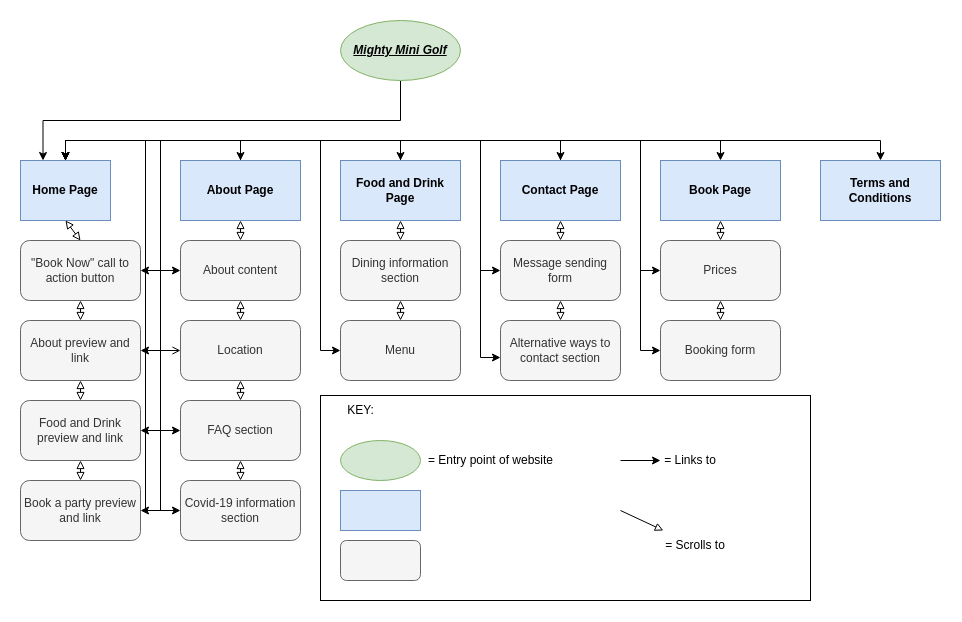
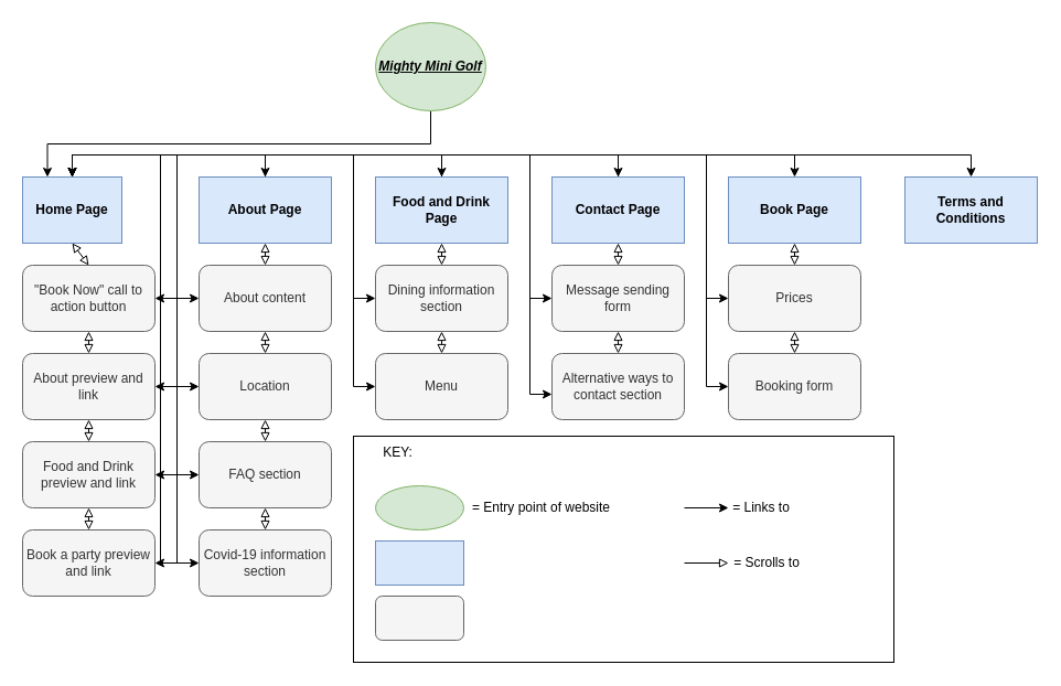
  <mxCell id="0" />
  <mxCell id="1" parent="0" />
  <mxCell id="2" value="" style="rounded=0;whiteSpace=wrap;html=1;" parent="1" vertex="1"><mxGeometry x="320" y="395" width="490" height="205" as="geometry" /></mxCell>
  <mxCell id="3" style="edgeStyle=orthogonalEdgeStyle;rounded=0;orthogonalLoop=1;jettySize=auto;html=1;exitX=0.5;exitY=1;exitDx=0;exitDy=0;endArrow=classic;endFill=1;entryX=0.25;entryY=0;entryDx=0;entryDy=0;" parent="1" source="4" target="28" edge="1"><mxGeometry relative="1" as="geometry"><mxPoint x="60" y="100" as="targetPoint" /></mxGeometry></mxCell>
- <mxCell id="4" value="&lt;b&gt;&lt;i&gt;&lt;u&gt;Mighty Mini Golf&lt;/u&gt;&lt;/i&gt;&lt;/b&gt;" style="ellipse;whiteSpace=wrap;html=1;fontFamily=Helvetica;fontSize=12;align=center;strokeColor=#82b366;fillColor=#d5e8d4;" parent="1" vertex="1"><mxGeometry x="340" y="20" width="120" height="60" as="geometry" /></mxCell>
+ <mxCell id="4" value="&lt;b&gt;&lt;i&gt;&lt;u&gt;Mighty Mini Golf&lt;/u&gt;&lt;/i&gt;&lt;/b&gt;" style="ellipse;whiteSpace=wrap;html=1;fontFamily=Helvetica;fontSize=12;align=center;strokeColor=#82b366;fillColor=#d5e8d4;" parent="1" vertex="1"><mxGeometry x="340" y="20" width="100" height="80" as="geometry" /></mxCell>
  <mxCell id="5" style="edgeStyle=orthogonalEdgeStyle;rounded=0;orthogonalLoop=1;jettySize=auto;html=1;exitX=0.5;exitY=0;exitDx=0;exitDy=0;entryX=0;entryY=0.5;entryDx=0;entryDy=0;" edge="1" parent="1" source="7" target="50"><mxGeometry relative="1" as="geometry" /></mxCell>
  <mxCell id="6" style="edgeStyle=orthogonalEdgeStyle;rounded=0;orthogonalLoop=1;jettySize=auto;html=1;exitX=0.5;exitY=0;exitDx=0;exitDy=0;entryX=0;entryY=0.617;entryDx=0;entryDy=0;entryPerimeter=0;" edge="1" parent="1" source="7" target="52"><mxGeometry relative="1" as="geometry" /></mxCell>
  <mxCell id="7" value="&lt;b&gt;Food and Drink Page&lt;/b&gt;" style="rounded=0;whiteSpace=wrap;html=1;fillColor=#dae8fc;strokeColor=#6c8ebf;" parent="1" vertex="1"><mxGeometry x="340" y="160" width="120" height="60" as="geometry" /></mxCell>
+ <mxCell id="8" style="edgeStyle=orthogonalEdgeStyle;rounded=0;orthogonalLoop=1;jettySize=auto;html=1;exitX=0.5;exitY=0;exitDx=0;exitDy=0;entryX=0;entryY=0.5;entryDx=0;entryDy=0;" edge="1" parent="1" source="10" target="46"><mxGeometry relative="1" as="geometry" /></mxCell>
  <mxCell id="9" style="edgeStyle=orthogonalEdgeStyle;rounded=0;orthogonalLoop=1;jettySize=auto;html=1;exitX=0.5;exitY=0;exitDx=0;exitDy=0;entryX=0;entryY=0.5;entryDx=0;entryDy=0;" edge="1" parent="1" source="10" target="48"><mxGeometry relative="1" as="geometry" /></mxCell>
  <mxCell id="10" value="&lt;b&gt;About Page&lt;/b&gt;" style="rounded=0;whiteSpace=wrap;html=1;fillColor=#dae8fc;strokeColor=#6c8ebf;" parent="1" vertex="1"><mxGeometry x="180" y="160" width="120" height="60" as="geometry" /></mxCell>
  <mxCell id="11" style="edgeStyle=orthogonalEdgeStyle;rounded=0;orthogonalLoop=1;jettySize=auto;html=1;exitX=0.5;exitY=0;exitDx=0;exitDy=0;entryX=0;entryY=0.5;entryDx=0;entryDy=0;" edge="1" parent="1" source="13" target="54"><mxGeometry relative="1" as="geometry" /></mxCell>
  <mxCell id="12" style="edgeStyle=orthogonalEdgeStyle;rounded=0;orthogonalLoop=1;jettySize=auto;html=1;exitX=0.5;exitY=0;exitDx=0;exitDy=0;entryX=0;entryY=0.5;entryDx=0;entryDy=0;" edge="1" parent="1" source="13" target="56"><mxGeometry relative="1" as="geometry" /></mxCell>
  <mxCell id="13" value="&lt;b&gt;Contact Page&lt;/b&gt;" style="rounded=0;whiteSpace=wrap;html=1;fillColor=#dae8fc;strokeColor=#6c8ebf;" parent="1" vertex="1"><mxGeometry x="500" y="160" width="120" height="60" as="geometry" /></mxCell>
  <mxCell id="14" style="edgeStyle=none;rounded=0;orthogonalLoop=1;jettySize=auto;html=1;exitX=0.5;exitY=1;exitDx=0;exitDy=0;endArrow=block;endFill=0;startArrow=block;startFill=0;" parent="1" source="28" edge="1"><mxGeometry relative="1" as="geometry"><mxPoint x="80" y="240" as="targetPoint" /></mxGeometry></mxCell>
  <mxCell id="15" style="edgeStyle=orthogonalEdgeStyle;rounded=0;orthogonalLoop=1;jettySize=auto;html=1;exitX=0.5;exitY=0;exitDx=0;exitDy=0;entryX=0.5;entryY=0;entryDx=0;entryDy=0;startArrow=classic;startFill=1;" parent="1" source="28" target="10" edge="1"><mxGeometry relative="1" as="geometry" /></mxCell>
  <mxCell id="16" style="edgeStyle=orthogonalEdgeStyle;rounded=0;orthogonalLoop=1;jettySize=auto;html=1;exitX=0.5;exitY=0;exitDx=0;exitDy=0;entryX=0.5;entryY=0;entryDx=0;entryDy=0;startArrow=classic;startFill=1;" parent="1" source="28" target="7" edge="1"><mxGeometry relative="1" as="geometry" /></mxCell>
  <mxCell id="17" style="edgeStyle=orthogonalEdgeStyle;rounded=0;orthogonalLoop=1;jettySize=auto;html=1;exitX=0.5;exitY=0;exitDx=0;exitDy=0;entryX=0.5;entryY=0;entryDx=0;entryDy=0;startArrow=classic;startFill=1;" parent="1" source="28" target="13" edge="1"><mxGeometry relative="1" as="geometry" /></mxCell>
  <mxCell id="18" style="edgeStyle=orthogonalEdgeStyle;rounded=0;orthogonalLoop=1;jettySize=auto;html=1;exitX=0.5;exitY=0;exitDx=0;exitDy=0;entryX=0.5;entryY=0;entryDx=0;entryDy=0;startArrow=classic;startFill=1;" parent="1" source="28" target="29" edge="1"><mxGeometry relative="1" as="geometry" /></mxCell>
  <mxCell id="19" style="edgeStyle=orthogonalEdgeStyle;rounded=0;orthogonalLoop=1;jettySize=auto;html=1;exitX=0.5;exitY=0;exitDx=0;exitDy=0;entryX=0.5;entryY=0;entryDx=0;entryDy=0;startArrow=classic;startFill=1;" parent="1" source="28" target="62" edge="1"><mxGeometry relative="1" as="geometry" /></mxCell>
  <mxCell id="20" style="edgeStyle=orthogonalEdgeStyle;rounded=0;orthogonalLoop=1;jettySize=auto;html=1;exitX=0.5;exitY=0;exitDx=0;exitDy=0;entryX=0;entryY=0.5;entryDx=0;entryDy=0;" edge="1" parent="1" source="28" target="38"><mxGeometry relative="1" as="geometry" /></mxCell>
  <mxCell id="21" style="edgeStyle=orthogonalEdgeStyle;rounded=0;orthogonalLoop=1;jettySize=auto;html=1;exitX=0.5;exitY=0;exitDx=0;exitDy=0;entryX=1;entryY=0.5;entryDx=0;entryDy=0;" edge="1" parent="1" source="28" target="30"><mxGeometry relative="1" as="geometry" /></mxCell>
  <mxCell id="22" style="edgeStyle=orthogonalEdgeStyle;rounded=0;orthogonalLoop=1;jettySize=auto;html=1;exitX=0.5;exitY=0;exitDx=0;exitDy=0;entryX=1;entryY=0.5;entryDx=0;entryDy=0;" edge="1" parent="1" source="28" target="32"><mxGeometry relative="1" as="geometry" /></mxCell>
- <mxCell id="23" style="edgeStyle=orthogonalEdgeStyle;rounded=0;orthogonalLoop=1;jettySize=auto;html=1;exitX=0.5;exitY=0;exitDx=0;exitDy=0;entryX=0;entryY=0.5;entryDx=0;entryDy=0;endArrow=open;" edge="1" parent="1" source="28" target="40"><mxGeometry relative="1" as="geometry" /></mxCell>
+ <mxCell id="23" style="edgeStyle=orthogonalEdgeStyle;rounded=0;orthogonalLoop=1;jettySize=auto;html=1;exitX=0.5;exitY=0;exitDx=0;exitDy=0;entryX=0;entryY=0.5;entryDx=0;entryDy=0;" edge="1" parent="1" source="28" target="40"><mxGeometry relative="1" as="geometry" /></mxCell>
  <mxCell id="24" style="edgeStyle=orthogonalEdgeStyle;rounded=0;orthogonalLoop=1;jettySize=auto;html=1;exitX=0.5;exitY=0;exitDx=0;exitDy=0;entryX=1;entryY=0.5;entryDx=0;entryDy=0;" edge="1" parent="1" source="28" target="34"><mxGeometry relative="1" as="geometry" /></mxCell>
  <mxCell id="25" style="edgeStyle=orthogonalEdgeStyle;rounded=0;orthogonalLoop=1;jettySize=auto;html=1;exitX=0.5;exitY=0;exitDx=0;exitDy=0;entryX=0;entryY=0.5;entryDx=0;entryDy=0;" edge="1" parent="1" source="28" target="42"><mxGeometry relative="1" as="geometry" /></mxCell>
  <mxCell id="26" style="edgeStyle=orthogonalEdgeStyle;rounded=0;orthogonalLoop=1;jettySize=auto;html=1;exitX=0.5;exitY=0;exitDx=0;exitDy=0;entryX=0;entryY=0.5;entryDx=0;entryDy=0;" edge="1" parent="1" source="28" target="44"><mxGeometry relative="1" as="geometry" /></mxCell>
  <mxCell id="27" style="edgeStyle=orthogonalEdgeStyle;rounded=0;orthogonalLoop=1;jettySize=auto;html=1;exitX=0.5;exitY=0;exitDx=0;exitDy=0;entryX=1;entryY=0.5;entryDx=0;entryDy=0;" edge="1" parent="1" source="28" target="36"><mxGeometry relative="1" as="geometry" /></mxCell>
  <mxCell id="28" value="&lt;b&gt;Home Page&lt;/b&gt;" style="rounded=0;whiteSpace=wrap;html=1;fillColor=#dae8fc;strokeColor=#6c8ebf;" parent="1" vertex="1"><mxGeometry x="20" y="160" width="90" height="60" as="geometry" /></mxCell>
  <mxCell id="29" value="&lt;b&gt;Book Page&lt;/b&gt;" style="rounded=0;whiteSpace=wrap;html=1;fillColor=#dae8fc;strokeColor=#6c8ebf;" parent="1" vertex="1"><mxGeometry x="660" y="160" width="120" height="60" as="geometry" /></mxCell>
  <mxCell id="30" value="&quot;Book Now&quot; call to action button" style="rounded=1;whiteSpace=wrap;html=1;fillColor=#f5f5f5;strokeColor=#666666;fontColor=#333333;" parent="1" vertex="1"><mxGeometry x="20" y="240" width="120" height="60" as="geometry" /></mxCell>
  <mxCell id="31" style="edgeStyle=none;rounded=0;orthogonalLoop=1;jettySize=auto;html=1;exitX=0.5;exitY=1;exitDx=0;exitDy=0;endArrow=block;endFill=0;startArrow=block;startFill=0;" parent="1" edge="1"><mxGeometry relative="1" as="geometry"><mxPoint x="80" y="320" as="targetPoint" /><mxPoint x="80" y="300" as="sourcePoint" /></mxGeometry></mxCell>
  <mxCell id="32" value="About preview and link" style="rounded=1;whiteSpace=wrap;html=1;fillColor=#f5f5f5;strokeColor=#666666;fontColor=#333333;" parent="1" vertex="1"><mxGeometry x="20" y="320" width="120" height="60" as="geometry" /></mxCell>
  <mxCell id="33" style="edgeStyle=none;rounded=0;orthogonalLoop=1;jettySize=auto;html=1;exitX=0.5;exitY=1;exitDx=0;exitDy=0;endArrow=block;endFill=0;startArrow=block;startFill=0;" parent="1" edge="1"><mxGeometry relative="1" as="geometry"><mxPoint x="80" y="400" as="targetPoint" /><mxPoint x="80" y="380" as="sourcePoint" /></mxGeometry></mxCell>
  <mxCell id="34" value="Food and Drink preview and link" style="rounded=1;whiteSpace=wrap;html=1;fillColor=#f5f5f5;strokeColor=#666666;fontColor=#333333;" parent="1" vertex="1"><mxGeometry x="20" y="400" width="120" height="60" as="geometry" /></mxCell>
  <mxCell id="35" style="edgeStyle=none;rounded=0;orthogonalLoop=1;jettySize=auto;html=1;exitX=0.5;exitY=1;exitDx=0;exitDy=0;endArrow=block;endFill=0;startArrow=block;startFill=0;" parent="1" edge="1"><mxGeometry relative="1" as="geometry"><mxPoint x="80" y="480" as="targetPoint" /><mxPoint x="80" y="460" as="sourcePoint" /></mxGeometry></mxCell>
  <mxCell id="36" value="Book a party preview and link" style="rounded=1;whiteSpace=wrap;html=1;fillColor=#f5f5f5;strokeColor=#666666;fontColor=#333333;" parent="1" vertex="1"><mxGeometry x="20" y="480" width="120" height="60" as="geometry" /></mxCell>
  <mxCell id="37" style="edgeStyle=none;rounded=0;orthogonalLoop=1;jettySize=auto;html=1;exitX=0.5;exitY=1;exitDx=0;exitDy=0;endArrow=block;endFill=0;startArrow=block;startFill=0;" parent="1" edge="1"><mxGeometry relative="1" as="geometry"><mxPoint x="240" y="240" as="targetPoint" /><mxPoint x="240" y="220" as="sourcePoint" /></mxGeometry></mxCell>
  <mxCell id="38" value="About content" style="rounded=1;whiteSpace=wrap;html=1;fillColor=#f5f5f5;strokeColor=#666666;fontColor=#333333;" parent="1" vertex="1"><mxGeometry x="180" y="240" width="120" height="60" as="geometry" /></mxCell>
  <mxCell id="39" style="edgeStyle=none;rounded=0;orthogonalLoop=1;jettySize=auto;html=1;exitX=0.5;exitY=1;exitDx=0;exitDy=0;endArrow=block;endFill=0;startArrow=block;startFill=0;" parent="1" edge="1"><mxGeometry relative="1" as="geometry"><mxPoint x="240" y="320" as="targetPoint" /><mxPoint x="240" y="300" as="sourcePoint" /></mxGeometry></mxCell>
  <mxCell id="40" value="Location" style="rounded=1;whiteSpace=wrap;html=1;fillColor=#f5f5f5;strokeColor=#666666;fontColor=#333333;" parent="1" vertex="1"><mxGeometry x="180" y="320" width="120" height="60" as="geometry" /></mxCell>
  <mxCell id="41" style="edgeStyle=none;rounded=0;orthogonalLoop=1;jettySize=auto;html=1;exitX=0.5;exitY=1;exitDx=0;exitDy=0;endArrow=block;endFill=0;startArrow=block;startFill=0;" parent="1" edge="1"><mxGeometry relative="1" as="geometry"><mxPoint x="240" y="400" as="targetPoint" /><mxPoint x="240" y="380" as="sourcePoint" /></mxGeometry></mxCell>
  <mxCell id="42" value="FAQ section" style="rounded=1;whiteSpace=wrap;html=1;fillColor=#f5f5f5;strokeColor=#666666;fontColor=#333333;" parent="1" vertex="1"><mxGeometry x="180" y="400" width="120" height="60" as="geometry" /></mxCell>
  <mxCell id="43" style="edgeStyle=none;rounded=0;orthogonalLoop=1;jettySize=auto;html=1;exitX=0.5;exitY=1;exitDx=0;exitDy=0;endArrow=block;endFill=0;startArrow=block;startFill=0;" parent="1" edge="1"><mxGeometry relative="1" as="geometry"><mxPoint x="240" y="480" as="targetPoint" /><mxPoint x="240" y="460" as="sourcePoint" /></mxGeometry></mxCell>
  <mxCell id="44" value="Covid-19 information section" style="rounded=1;whiteSpace=wrap;html=1;fillColor=#f5f5f5;strokeColor=#666666;fontColor=#333333;" parent="1" vertex="1"><mxGeometry x="180" y="480" width="120" height="60" as="geometry" /></mxCell>
  <mxCell id="45" style="edgeStyle=none;rounded=0;orthogonalLoop=1;jettySize=auto;html=1;exitX=0.5;exitY=1;exitDx=0;exitDy=0;endArrow=block;endFill=0;startArrow=block;startFill=0;" parent="1" edge="1"><mxGeometry relative="1" as="geometry"><mxPoint x="400" y="240" as="targetPoint" /><mxPoint x="400" y="220" as="sourcePoint" /></mxGeometry></mxCell>
  <mxCell id="46" value="Dining information section" style="rounded=1;whiteSpace=wrap;html=1;fillColor=#f5f5f5;strokeColor=#666666;fontColor=#333333;" parent="1" vertex="1"><mxGeometry x="340" y="240" width="120" height="60" as="geometry" /></mxCell>
  <mxCell id="47" style="edgeStyle=none;rounded=0;orthogonalLoop=1;jettySize=auto;html=1;exitX=0.5;exitY=1;exitDx=0;exitDy=0;endArrow=block;endFill=0;startArrow=block;startFill=0;" parent="1" edge="1"><mxGeometry relative="1" as="geometry"><mxPoint x="400" y="320" as="targetPoint" /><mxPoint x="400" y="300" as="sourcePoint" /></mxGeometry></mxCell>
  <mxCell id="48" value="Menu" style="rounded=1;whiteSpace=wrap;html=1;fillColor=#f5f5f5;strokeColor=#666666;fontColor=#333333;" parent="1" vertex="1"><mxGeometry x="340" y="320" width="120" height="60" as="geometry" /></mxCell>
  <mxCell id="49" style="edgeStyle=none;rounded=0;orthogonalLoop=1;jettySize=auto;html=1;exitX=0.5;exitY=1;exitDx=0;exitDy=0;endArrow=block;endFill=0;startArrow=block;startFill=0;" parent="1" edge="1"><mxGeometry relative="1" as="geometry"><mxPoint x="560" y="240" as="targetPoint" /><mxPoint x="560" y="220" as="sourcePoint" /></mxGeometry></mxCell>
  <mxCell id="50" value="Message sending form" style="rounded=1;whiteSpace=wrap;html=1;fillColor=#f5f5f5;strokeColor=#666666;fontColor=#333333;" parent="1" vertex="1"><mxGeometry x="500" y="240" width="120" height="60" as="geometry" /></mxCell>
  <mxCell id="51" style="edgeStyle=none;rounded=0;orthogonalLoop=1;jettySize=auto;html=1;exitX=0.5;exitY=1;exitDx=0;exitDy=0;endArrow=block;endFill=0;startArrow=block;startFill=0;" parent="1" edge="1"><mxGeometry relative="1" as="geometry"><mxPoint x="560" y="320" as="targetPoint" /><mxPoint x="560" y="300" as="sourcePoint" /></mxGeometry></mxCell>
  <mxCell id="52" value="Alternative ways to contact section" style="rounded=1;whiteSpace=wrap;html=1;fillColor=#f5f5f5;strokeColor=#666666;fontColor=#333333;" parent="1" vertex="1"><mxGeometry x="500" y="320" width="120" height="60" as="geometry" /></mxCell>
  <mxCell id="53" style="edgeStyle=none;rounded=0;orthogonalLoop=1;jettySize=auto;html=1;exitX=0.5;exitY=1;exitDx=0;exitDy=0;endArrow=block;endFill=0;startArrow=block;startFill=0;" parent="1" edge="1"><mxGeometry relative="1" as="geometry"><mxPoint x="720" y="240" as="targetPoint" /><mxPoint x="720" y="220" as="sourcePoint" /></mxGeometry></mxCell>
  <mxCell id="54" value="Prices" style="rounded=1;whiteSpace=wrap;html=1;fillColor=#f5f5f5;strokeColor=#666666;fontColor=#333333;" parent="1" vertex="1"><mxGeometry x="660" y="240" width="120" height="60" as="geometry" /></mxCell>
  <mxCell id="55" style="edgeStyle=none;rounded=0;orthogonalLoop=1;jettySize=auto;html=1;exitX=0.5;exitY=1;exitDx=0;exitDy=0;endArrow=block;endFill=0;startArrow=block;startFill=0;" parent="1" edge="1"><mxGeometry relative="1" as="geometry"><mxPoint x="720" y="320" as="targetPoint" /><mxPoint x="720" y="300" as="sourcePoint" /></mxGeometry></mxCell>
  <mxCell id="56" value="Booking form" style="rounded=1;whiteSpace=wrap;html=1;fillColor=#f5f5f5;strokeColor=#666666;fontColor=#333333;" parent="1" vertex="1"><mxGeometry x="660" y="320" width="120" height="60" as="geometry" /></mxCell>
  <mxCell id="57" value="KEY:" style="text;html=1;align=center;verticalAlign=middle;resizable=0;points=[];autosize=1;" parent="1" vertex="1"><mxGeometry x="340" y="400" width="40" height="20" as="geometry" /></mxCell>
  <mxCell id="58" value="" style="ellipse;whiteSpace=wrap;html=1;fontFamily=Helvetica;fontSize=12;align=center;strokeColor=#82b366;fillColor=#d5e8d4;" parent="1" vertex="1"><mxGeometry x="340" y="440" width="80" height="40" as="geometry" /></mxCell>
  <mxCell id="59" value="= Entry point of website" style="text;html=1;align=center;verticalAlign=middle;resizable=0;points=[];autosize=1;" parent="1" vertex="1"><mxGeometry x="420" y="450" width="140" height="20" as="geometry" /></mxCell>
  <mxCell id="60" value="" style="rounded=0;whiteSpace=wrap;html=1;fillColor=#dae8fc;strokeColor=#6c8ebf;" parent="1" vertex="1"><mxGeometry x="340" y="490" width="80" height="40" as="geometry" /></mxCell>
  <mxCell id="61" value="" style="rounded=1;whiteSpace=wrap;html=1;fillColor=#f5f5f5;strokeColor=#666666;fontColor=#333333;" parent="1" vertex="1"><mxGeometry x="340" y="540" width="80" height="40" as="geometry" /></mxCell>
  <mxCell id="62" value="&lt;b&gt;Terms and Conditions&lt;/b&gt;" style="rounded=0;whiteSpace=wrap;html=1;fillColor=#dae8fc;strokeColor=#6c8ebf;" parent="1" vertex="1"><mxGeometry x="820" y="160" width="120" height="60" as="geometry" /></mxCell>
  <mxCell id="63" value="" style="endArrow=classic;html=1;rounded=0;" edge="1" parent="1" target="64"><mxGeometry width="50" height="50" relative="1" as="geometry"><mxPoint x="620" y="460" as="sourcePoint" /><mxPoint x="680" y="460" as="targetPoint" /></mxGeometry></mxCell>
  <mxCell id="64" value="= Links to" style="text;html=1;strokeColor=none;fillColor=none;align=center;verticalAlign=middle;whiteSpace=wrap;rounded=0;" vertex="1" parent="1"><mxGeometry x="660" y="445" width="60" height="30" as="geometry" /></mxCell>
  <mxCell id="65" value="" style="endArrow=block;html=1;rounded=0;endFill=0;" edge="1" parent="1" target="66"><mxGeometry width="50" height="50" relative="1" as="geometry"><mxPoint x="620" y="510" as="sourcePoint" /><mxPoint x="680" y="510" as="targetPoint" /></mxGeometry></mxCell>
- <mxCell id="66" value="= Scrolls to" style="text;html=1;strokeColor=none;fillColor=none;align=center;verticalAlign=middle;whiteSpace=wrap;rounded=0;" vertex="1" parent="1"><mxGeometry x="660" y="530" width="70" height="30" as="geometry" /></mxCell>
+ <mxCell id="66" value="= Scrolls to" style="text;html=1;strokeColor=none;fillColor=none;align=center;verticalAlign=middle;whiteSpace=wrap;rounded=0;" vertex="1" parent="1"><mxGeometry x="660" y="495" width="70" height="30" as="geometry" /></mxCell>
